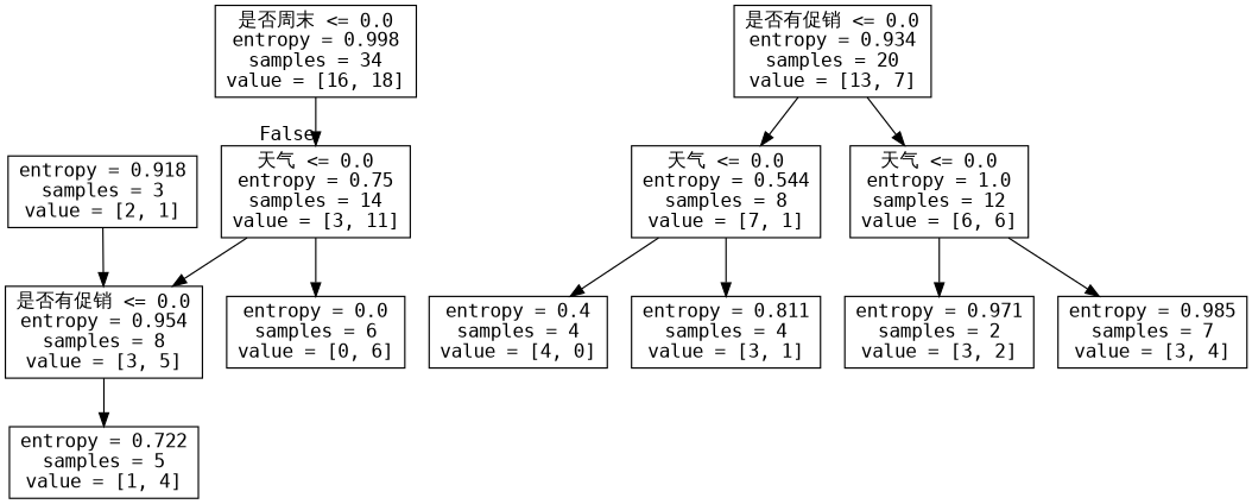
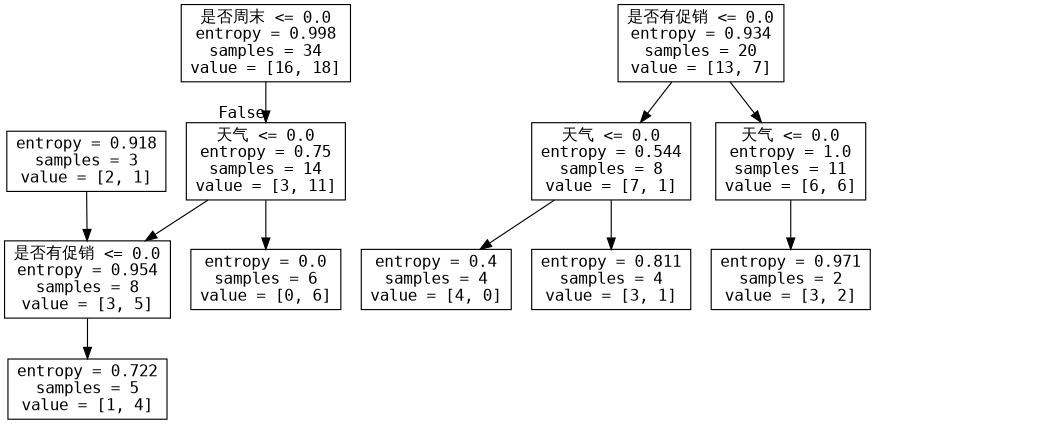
  digraph {
    node [fontname=NSimSun shape=box]
    edge [fontname=NSimSun]
    n1 [label="是否周末 <= 0.0\nentropy = 0.998\nsamples = 34\nvalue = [16, 18]"]
    n2 [label="是否有促销 <= 0.0\nentropy = 0.934\nsamples = 20\nvalue = [13, 7]"]
    n3 [label="天气 <= 0.0\nentropy = 0.75\nsamples = 14\nvalue = [3, 11]"]
    n4 [label="天气 <= 0.0\nentropy = 0.544\nsamples = 8\nvalue = [7, 1]"]
-   n5 [label="天气 <= 0.0\nentropy = 1.0\nsamples = 12\nvalue = [6, 6]"]
+   n5 [label="天气 <= 0.0\nentropy = 1.0\nsamples = 11\nvalue = [6, 6]"]
    n6 [label="entropy = 0.4\nsamples = 4\nvalue = [4, 0]"]
    n7 [label="entropy = 0.811\nsamples = 4\nvalue = [3, 1]"]
    n8 [label="entropy = 0.971\nsamples = 2\nvalue = [3, 2]"]
-   n9 [label="entropy = 0.985\nsamples = 7\nvalue = [3, 4]"]
    n10 [label="是否有促销 <= 0.0\nentropy = 0.954\nsamples = 8\nvalue = [3, 5]"]
    n11 [label="entropy = 0.0\nsamples = 6\nvalue = [0, 6]"]
    n12 [label="entropy = 0.918\nsamples = 3\nvalue = [2, 1]"]
    n13 [label="entropy = 0.722\nsamples = 5\nvalue = [1, 4]"]
    subgraph sub_1 {
      n1
      n2
      n3
      n4
      n5
      n6
      n7
      n8
-     n9
      n10
      n11
      n12
      n13
    }
    n1 -> n3 [headlabel=False labelangle=-45 labeldistance=2.5]
    n2 -> n4
    n2 -> n5
    n3 -> n10
    n3 -> n11
    n4 -> n6
    n4 -> n7
    n5 -> n8
-   n5 -> n9
    n10 -> n13
    n12 -> n10
  }
